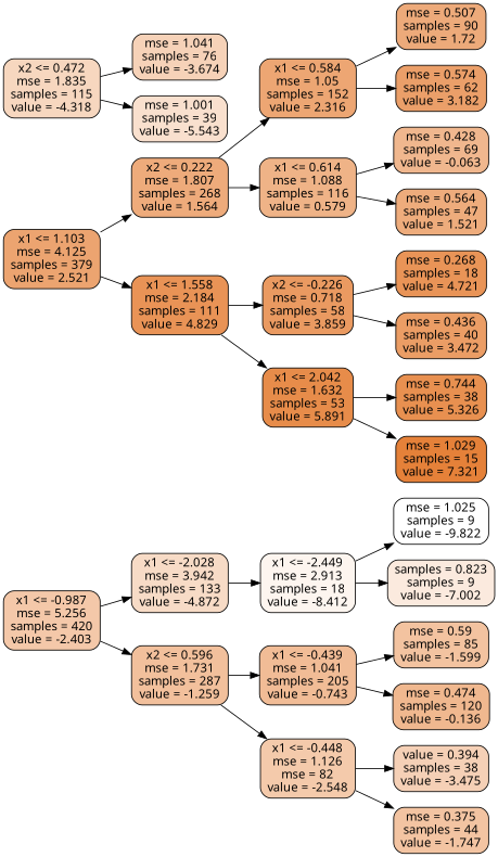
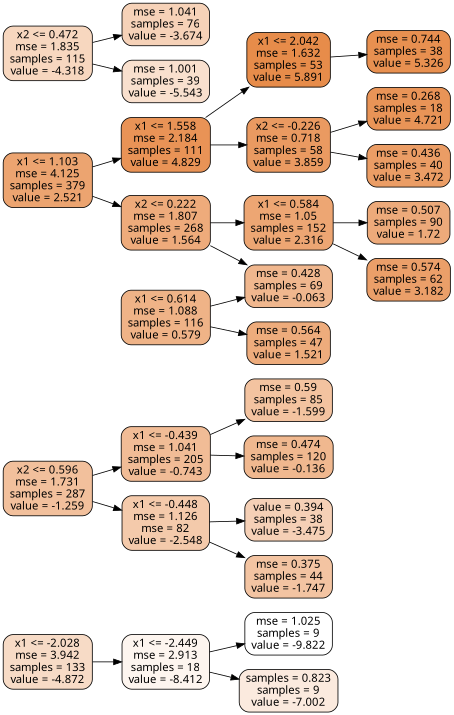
  digraph {
    fontname="Noto Sans"
    rankdir=LR
    node [color=black fontname="Noto Sans" shape=box style="filled, rounded"]
    edge [fontname="Noto Sans"]
-   n1 [fillcolor="#f4c8a9" label="x1 <= -0.987\nmse = 5.256\nsamples = 420\nvalue = -2.403"]
    n2 [fillcolor="#f7dbc6" label="x1 <= -2.028\nmse = 3.942\nsamples = 133\nvalue = -4.872"]
    n3 [fillcolor="#f2c09c" label="x2 <= 0.596\nmse = 1.731\nsamples = 287\nvalue = -1.259"]
    n4 [fillcolor="#eca470" label="x1 <= 1.103\nmse = 4.125\nsamples = 379\nvalue = 2.521"]
    n5 [fillcolor="#eeab7b" label="x2 <= 0.222\nmse = 1.807\nsamples = 268\nvalue = 1.564"]
    n6 [fillcolor="#e99356" label="x1 <= 1.558\nmse = 2.184\nsamples = 111\nvalue = 4.829"]
    n7 [fillcolor="#fdf5ef" label="x1 <= -2.449\nmse = 2.913\nsamples = 18\nvalue = -8.412"]
    n8 [fillcolor="#f1bc96" label="x1 <= -0.439\nmse = 1.041\nsamples = 205\nvalue = -0.743"]
    n9 [fillcolor="#f4caab" label="x1 <= -0.448\nmse = 1.126\nmse = 82\nvalue = -2.548"]
    n10 [fillcolor="#ffffff" label="mse = 1.025\nsamples = 9\nvalue = -9.822"]
    n11 [fillcolor="#fbeade" label="samples = 0.823\nsamples = 9\nvalue = -7.002"]
    n12 [fillcolor="#f7d7bf" label="x2 <= 0.472\nmse = 1.835\nsamples = 115\nvalue = -4.318"]
    n13 [fillcolor="#f6d2b8" label="mse = 1.041\nsamples = 76\nvalue = -3.674"]
    n14 [fillcolor="#f9e0ce" label="mse = 1.001\nsamples = 39\nvalue = -5.543"]
    n15 [fillcolor="#f3c3a0" label="mse = 0.59\nsamples = 85\nvalue = -1.599"]
    n16 [fillcolor="#f0b88f" label="mse = 0.474\nsamples = 120\nvalue = -0.136"]
    n17 [fillcolor="#f5d0b6" label="value = 0.394\nsamples = 38\nvalue = -3.475"]
    n18 [fillcolor="#f3c4a2" label="mse = 0.375\nsamples = 44\nvalue = -1.747"]
    n19 [fillcolor="#eda673" label="x1 <= 0.584\nmse = 1.05\nsamples = 152\nvalue = 2.316"]
    n20 [fillcolor="#efb387" label="x1 <= 0.614\nmse = 1.088\nsamples = 116\nvalue = 0.579"]
    n21 [fillcolor="#ea9a61" label="x2 <= -0.226\nmse = 0.718\nsamples = 58\nvalue = 3.859"]
    n22 [fillcolor="#e78c4a" label="x1 <= 2.042\nmse = 1.632\nsamples = 53\nvalue = 5.891"]
    n23 [fillcolor="#edaa7a" label="mse = 0.507\nsamples = 90\nvalue = 1.72"]
    n24 [fillcolor="#eb9f69" label="mse = 0.574\nsamples = 62\nvalue = 3.182"]
    n25 [fillcolor="#f0b78e" label="mse = 0.428\nsamples = 69\nvalue = -0.063"]
    n26 [fillcolor="#eeac7c" label="mse = 0.564\nsamples = 47\nvalue = 1.521"]
    n27 [fillcolor="#e99457" label="mse = 0.268\nsamples = 18\nvalue = 4.721"]
    n28 [fillcolor="#eb9d65" label="mse = 0.436\nsamples = 40\nvalue = 3.472"]
    n29 [fillcolor="#e89050" label="mse = 0.744\nsamples = 38\nvalue = 5.326"]
-   n30 [fillcolor="#e58139" label="mse = 1.029\nsamples = 15\nvalue = 7.321"]
-   n1 -> n2
-   n1 -> n3
    n2 -> n7
    n3 -> n8
    n3 -> n9
    n4 -> n5
    n4 -> n6
    n5 -> n19
-   n5 -> n20
+   n5 -> n25
    n6 -> n21
    n6 -> n22
    n7 -> n10
    n7 -> n11
    n8 -> n15
    n8 -> n16
    n9 -> n17
    n9 -> n18
    n12 -> n13
    n12 -> n14
    n19 -> n23
    n19 -> n24
    n20 -> n25
    n20 -> n26
    n21 -> n27
    n21 -> n28
    n22 -> n29
-   n22 -> n30
  }
